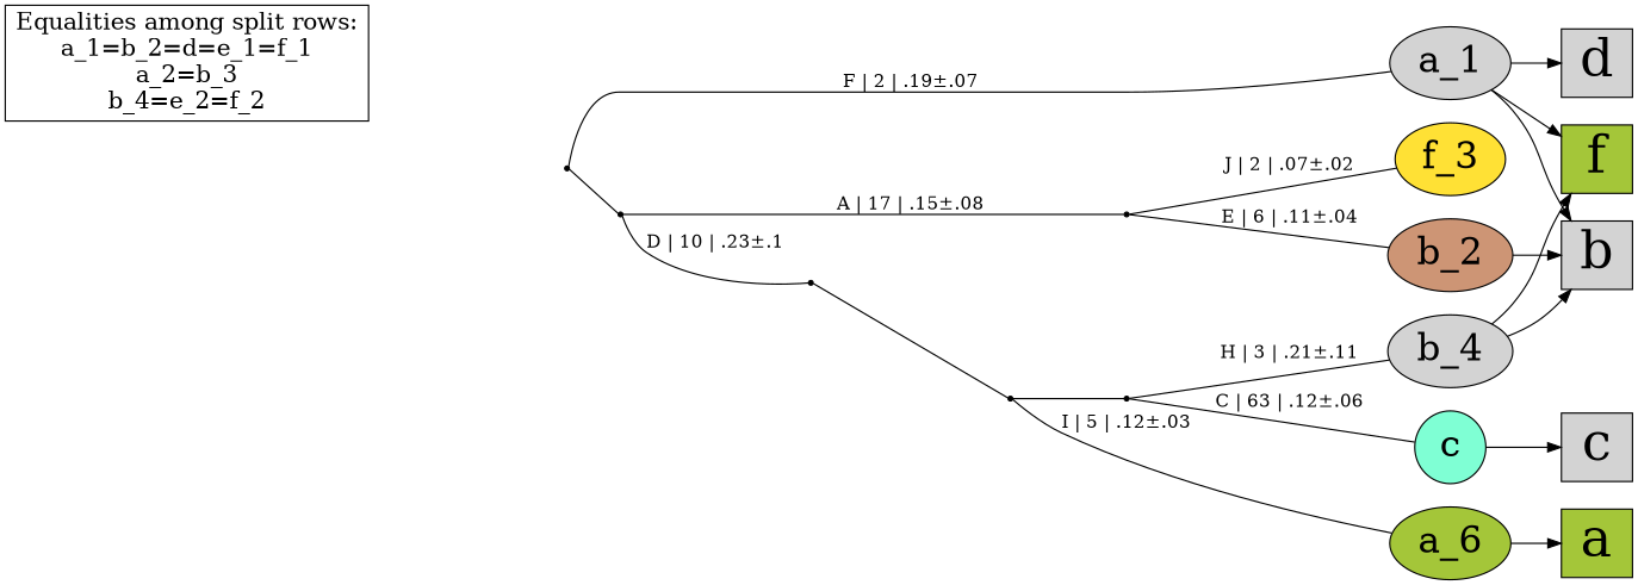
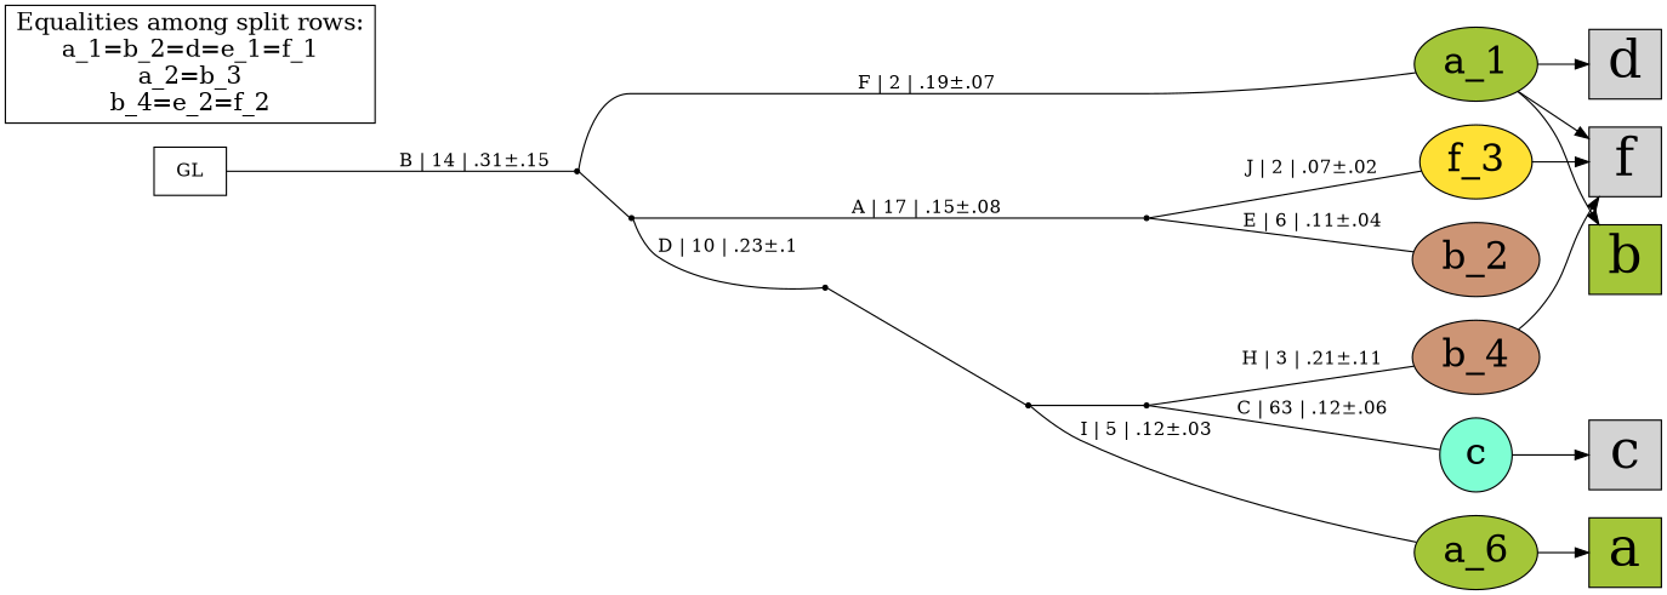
  digraph {
    rankdir=LR
    node [fillcolor=black shape=box style=filled]
    edge [arrowhead=none]
-   n1 [fillcolor=lightgrey fontsize=28 label=a_1 shape=oval]
+   n1 [fillcolor="#a4c639" fontsize=28 label=a_1 shape=oval]
    n2 [fillcolor="#a4c639" fontsize=28 label=a_6 shape=oval]
    n3 [fillcolor="#cd9575" fontsize=28 label=b_2 shape=oval]
-   n4 [fillcolor=lightgrey fontsize=28 label=b_4 shape=oval]
+   n4 [fillcolor="#cd9575" fontsize=28 label=b_4 shape=oval]
    n5 [fillcolor="#7fffd4" fontsize=28 label=c shape=oval]
    n6 [fillcolor="#ffe135" fontsize=28 label=f_3 shape=oval]
-   n7 [fontsize=40 label=b fillcolor=""]
+   n7 [fontsize=40 label=b fillcolor="#a4c639"]
    n8 [fontsize=40 label=d fillcolor=""]
-   n9 [fontsize=40 label=f fillcolor="#a4c639"]
+   n9 [fontsize=40 label=f fillcolor=""]
    n10 [fillcolor="#a4c639" fontsize=40 label=a]
    n11 [fontsize=40 label=c fillcolor=""]
    n12 [fontsize=18 label="Equalities among split rows:\na_1=b_2=d=e_1=f_1\na_2=b_3\nb_4=e_2=f_2\n" fillcolor="" style=""]
    Int1 [shape=point]
    Int2 [shape=point]
    Int3 [shape=point]
    Int4 [shape=point]
    Int5 [shape=point]
    Int6 [shape=point]
+   n19 [fillcolor=white label=GL]
    subgraph sub_1 {
      rank=same
      n1
      n2
      n3
      n4
      n5
      n6
    }
    n1 -> n7 [arrowhead=normal]
    n1 -> n8 [arrowhead=normal]
    n1 -> n9 [arrowhead=normal]
    n2 -> n10 [arrowhead=normal]
-   n3 -> n7 [arrowhead=normal]
-   n4 -> n7 [arrowhead=normal]
    n4 -> n9 [arrowhead=normal]
    n5 -> n11 [arrowhead=normal]
+   n6 -> n9 [arrowhead=normal]
    Int1 -> n4 [label="H | 3 | .21±.11"]
    Int1 -> n5 [label="C | 63 | .12±.06"]
    Int2 -> n3 [label="E | 6 | .11±.04"]
    Int2 -> n6 [label="J | 2 | .07±.02"]
    Int3 -> n2 [label="I | 5 | .12±.03"]
    Int3 -> Int1
    Int4 -> Int3
    Int5 -> Int2 [label="A | 17 | .15±.08"]
    Int5 -> Int4 [label="D | 10 | .23±.1"]
    Int6 -> n1 [label="F | 2 | .19±.07"]
    Int6 -> Int5
+   n19 -> Int6 [label="B | 14 | .31±.15"]
  }
